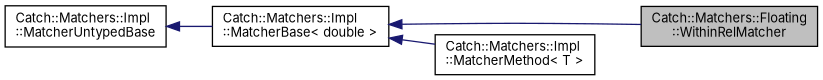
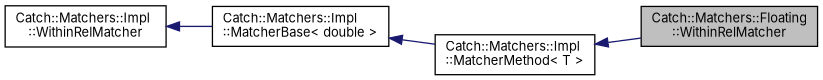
  digraph {
    fontname=Inter
    rankdir=LR
    node [color=black fillcolor=white fontname=Inter fontsize=10 shape=record style=filled]
    edge [color=midnightblue dir=back fontname=Inter fontsize=10 labelfontname=Helvetica labelfontsize=10 style=solid]
    n1 [fillcolor=grey75 fontcolor=black height=0.2 label="Catch::Matchers::Floating\l::WithinRelMatcher" width=0.4]
    n2 [height=0.2 label="Catch::Matchers::Impl\l::MatcherBase\< double \>" width=0.4]
    n3 [height=0.2 label="Catch::Matchers::Impl\l::MatcherMethod\< T \>" width=0.4]
-   n4 [height=0.2 label="Catch::Matchers::Impl\l::MatcherUntypedBase" width=0.4]
-   n2 -> n1
+   n4 [height=0.2 label="Catch::Matchers::Impl\l::WithinRelMatcher" width=0.4]
+   n3 -> n1
    n2 -> n3
    n4 -> n2
  }
